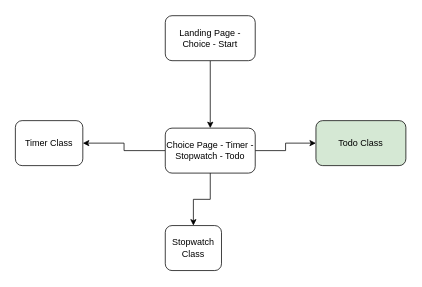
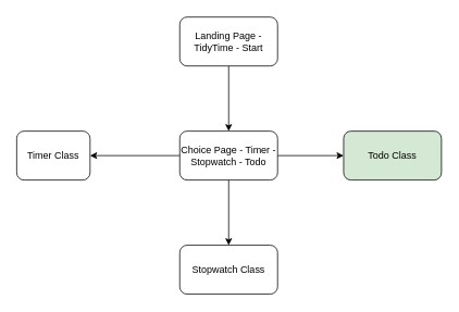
  <mxCell id="0" />
  <mxCell id="1" parent="0" />
  <mxCell id="2" value="" style="edgeStyle=orthogonalEdgeStyle;rounded=0;orthogonalLoop=1;jettySize=auto;html=1;" edge="1" parent="1" source="3" target="7"><mxGeometry relative="1" as="geometry" /></mxCell>
- <mxCell id="3" value="Landing Page - Choice - Start" style="rounded=1;whiteSpace=wrap;html=1;" vertex="1" parent="1"><mxGeometry x="220" y="20" width="120" height="60" as="geometry" /></mxCell>
+ <mxCell id="3" value="Landing Page - TidyTime - Start" style="rounded=1;whiteSpace=wrap;html=1;" vertex="1" parent="1"><mxGeometry x="220" y="20" width="120" height="60" as="geometry" /></mxCell>
  <mxCell id="4" value="" style="edgeStyle=orthogonalEdgeStyle;rounded=0;orthogonalLoop=1;jettySize=auto;html=1;" edge="1" parent="1" source="7" target="8"><mxGeometry relative="1" as="geometry" /></mxCell>
  <mxCell id="5" value="" style="edgeStyle=orthogonalEdgeStyle;rounded=0;orthogonalLoop=1;jettySize=auto;html=1;" edge="1" parent="1" source="7" target="9"><mxGeometry relative="1" as="geometry" /></mxCell>
  <mxCell id="6" value="" style="edgeStyle=orthogonalEdgeStyle;rounded=0;orthogonalLoop=1;jettySize=auto;html=1;" edge="1" parent="1" source="7" target="10"><mxGeometry relative="1" as="geometry" /></mxCell>
- <mxCell id="7" value="Choice Page - Timer - Stopwatch - Todo" style="rounded=1;whiteSpace=wrap;html=1;" vertex="1" parent="1"><mxGeometry x="220" y="170" width="120" height="60" as="geometry" /></mxCell>
+ <mxCell id="7" value="Choice Page - Timer - Stopwatch - Todo" style="rounded=1;whiteSpace=wrap;html=1;" vertex="1" parent="1"><mxGeometry x="220" y="160" width="120" height="60" as="geometry" /></mxCell>
  <mxCell id="8" value="Timer Class" style="whiteSpace=wrap;html=1;rounded=1;" vertex="1" parent="1"><mxGeometry x="20" y="160" width="90" height="60" as="geometry" /></mxCell>
  <mxCell id="9" value="Todo Class" style="whiteSpace=wrap;html=1;rounded=1;fillColor=#d5e8d4;" vertex="1" parent="1"><mxGeometry x="421" y="160" width="120" height="60" as="geometry" /></mxCell>
- <mxCell id="10" value="Stopwatch Class" style="whiteSpace=wrap;html=1;rounded=1;" vertex="1" parent="1"><mxGeometry x="220" y="300" width="75" height="60" as="geometry" /></mxCell>
+ <mxCell id="10" value="Stopwatch Class" style="whiteSpace=wrap;html=1;rounded=1;" vertex="1" parent="1"><mxGeometry x="220" y="300" width="120" height="60" as="geometry" /></mxCell>
